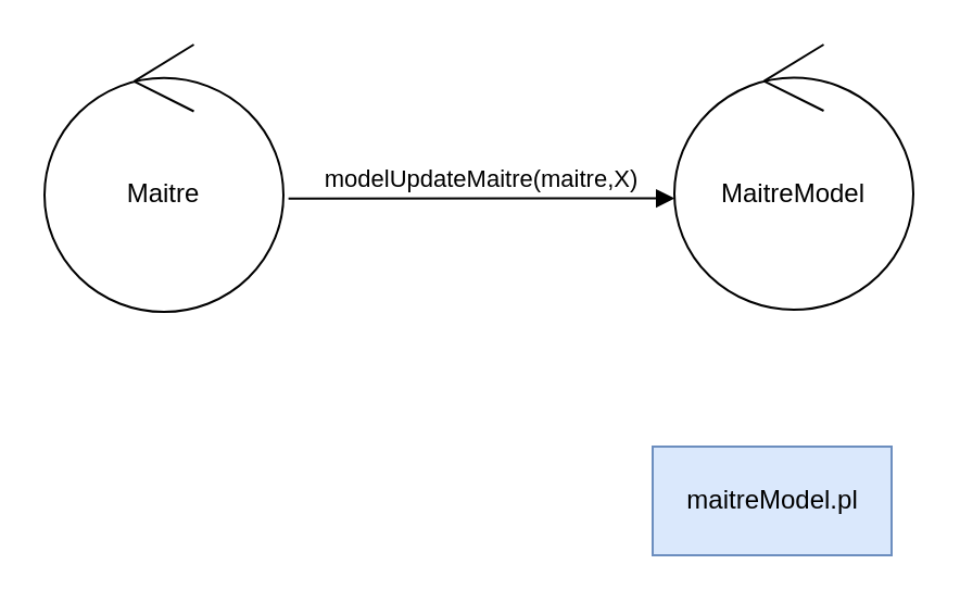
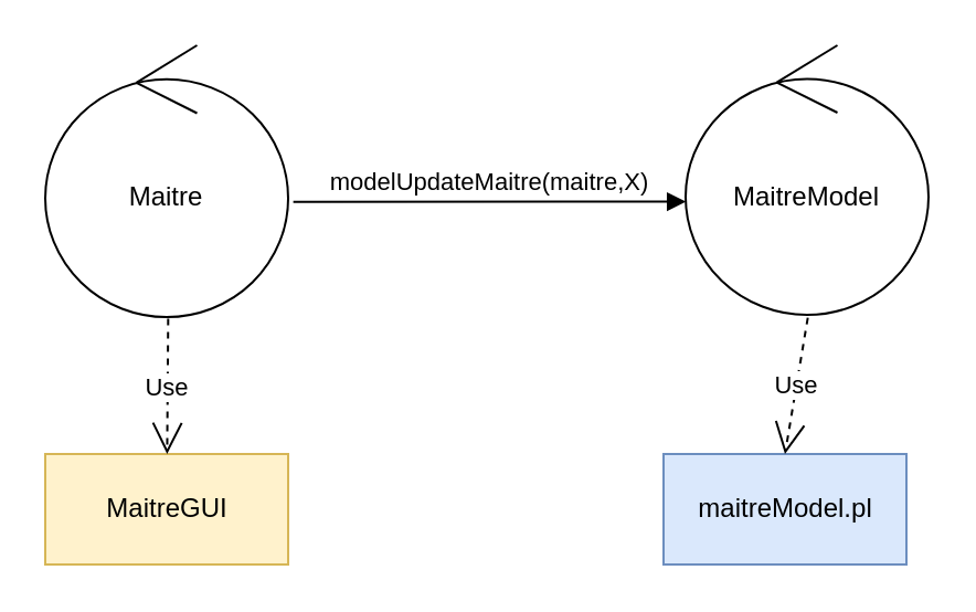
  <mxCell id="0" />
  <mxCell id="1" parent="0" />
  <mxCell id="2" value="Maitre" style="ellipse;shape=umlControl;whiteSpace=wrap;html=1;" vertex="1" parent="1"><mxGeometry x="20" y="20" width="110" height="123" as="geometry" /></mxCell>
  <mxCell id="3" value="MaitreModel" style="ellipse;shape=umlControl;whiteSpace=wrap;html=1;" vertex="1" parent="1"><mxGeometry x="310" y="20" width="110" height="122" as="geometry" /></mxCell>
  <mxCell id="4" value="modelUpdateMaitre(maitre,X)" style="html=1;verticalAlign=bottom;endArrow=block;entryX=0.001;entryY=0.58;entryDx=0;entryDy=0;entryPerimeter=0;exitX=1.021;exitY=0.576;exitDx=0;exitDy=0;exitPerimeter=0;" edge="1" parent="1" source="2" target="3"><mxGeometry width="80" relative="1" as="geometry"><mxPoint x="132" y="75" as="sourcePoint" /><mxPoint x="310" y="75" as="targetPoint" /></mxGeometry></mxCell>
  <mxCell id="5" value="maitreModel.pl" style="html=1;fillColor=#dae8fc;strokeColor=#6c8ebf;" vertex="1" parent="1"><mxGeometry x="300" y="205" width="110" height="50" as="geometry" /></mxCell>
+ <mxCell id="6" value="Use" style="endArrow=open;endSize=12;dashed=1;html=1;exitX=0.503;exitY=1.011;exitDx=0;exitDy=0;exitPerimeter=0;entryX=0.5;entryY=0;entryDx=0;entryDy=0;" edge="1" parent="1" source="3" target="5"><mxGeometry width="160" relative="1" as="geometry"><mxPoint x="392.83" y="142.488" as="sourcePoint" /><mxPoint x="380" y="255" as="targetPoint" /></mxGeometry></mxCell>
+ <mxCell id="7" value="MaitreGUI" style="html=1;fillColor=#fff2cc;strokeColor=#d6b656;" vertex="1" parent="1"><mxGeometry x="20" y="205" width="110" height="50" as="geometry" /></mxCell>
+ <mxCell id="8" value="Use" style="endArrow=open;endSize=12;dashed=1;html=1;exitX=0.506;exitY=1.006;exitDx=0;exitDy=0;exitPerimeter=0;" edge="1" parent="1" target="7" source="2"><mxGeometry width="160" relative="1" as="geometry"><mxPoint x="620" y="37" as="sourcePoint" /><mxPoint x="77" y="202" as="targetPoint" /><Array as="points" /></mxGeometry></mxCell>
